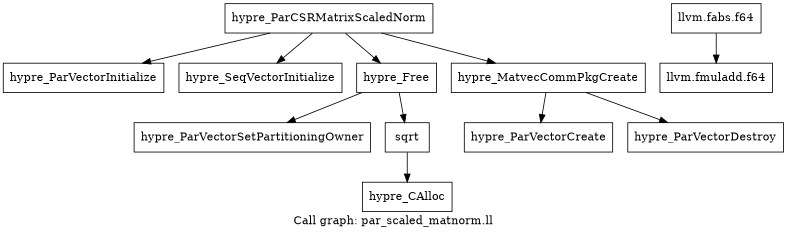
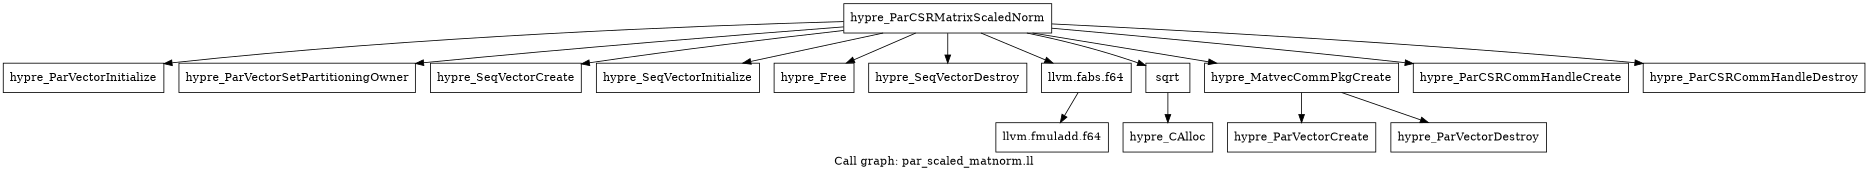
  digraph {
    fontname="DejaVu Serif"
    label="Call graph: par_scaled_matnorm.ll"
    node [fontname="DejaVu Serif" shape=record]
    edge [fontname="DejaVu Serif"]
    n1 [label="{hypre_ParCSRMatrixScaledNorm}"]
    n2 [label="{hypre_ParVectorInitialize}"]
    n3 [label="{hypre_ParVectorSetPartitioningOwner}"]
+   n4 [label="{hypre_SeqVectorCreate}"]
    n5 [label="{hypre_SeqVectorInitialize}"]
    n6 [label="{hypre_Free}"]
+   n7 [label="{hypre_SeqVectorDestroy}"]
    n8 [label="{llvm.fabs.f64}"]
    n9 [label="{sqrt}"]
    n10 [label="{hypre_MatvecCommPkgCreate}"]
+   n11 [label="{hypre_ParCSRCommHandleCreate}"]
+   n12 [label="{hypre_ParCSRCommHandleDestroy}"]
    n13 [label="{hypre_ParVectorCreate}"]
    n14 [label="{llvm.fmuladd.f64}"]
    n15 [label="{hypre_CAlloc}"]
    n16 [label="{hypre_ParVectorDestroy}"]
    n1 -> n2
-   n6 -> n3
+   n1 -> n3
+   n1 -> n4
    n1 -> n5
    n1 -> n6
-   n6 -> n9
+   n1 -> n7
+   n1 -> n8
+   n1 -> n9
    n1 -> n10
+   n1 -> n11
+   n1 -> n12
    n8 -> n14
    n9 -> n15
    n10 -> n13
    n10 -> n16
  }
